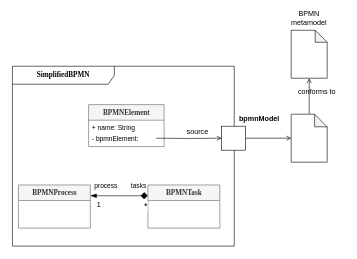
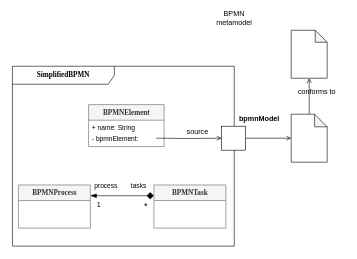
  <mxCell id="0" />
  <mxCell id="1" parent="0" />
  <mxCell id="2" value="&lt;b&gt;&lt;font style=&quot;font-size: 12px&quot;&gt;SimplifiedBPMN&lt;/font&gt;&lt;/b&gt;" style="shape=umlFrame;whiteSpace=wrap;html=1;rounded=0;shadow=0;comic=0;labelBackgroundColor=none;strokeWidth=1;fontFamily=Verdana;fontSize=10;align=center;width=170;height=30;" parent="1" vertex="1"><mxGeometry x="20" y="110" width="370" height="300" as="geometry" /></mxCell>
  <mxCell id="3" value="&lt;font style=&quot;font-size: 12px&quot;&gt;&lt;b&gt;BPMNElement&lt;/b&gt;&lt;/font&gt;" style="swimlane;html=1;fontStyle=0;childLayout=stackLayout;horizontal=1;startSize=26;fillColor=#f5f5f5;horizontalStack=0;resizeParent=1;resizeLast=0;collapsible=1;marginBottom=0;swimlaneFillColor=#ffffff;rounded=0;shadow=0;comic=0;labelBackgroundColor=none;strokeWidth=1;fontFamily=Verdana;fontSize=10;align=center;strokeColor=#666666;fontColor=#333333;" parent="1" vertex="1"><mxGeometry x="147" y="174" width="126" height="70" as="geometry" /></mxCell>
  <mxCell id="4" value="+ name: String" style="text;html=1;strokeColor=none;fillColor=none;align=left;verticalAlign=top;spacingLeft=4;spacingRight=4;whiteSpace=wrap;overflow=hidden;rotatable=0;points=[[0,0.5],[1,0.5]];portConstraint=eastwest;fontSize=11;" parent="3" vertex="1"><mxGeometry y="26" width="126" height="18" as="geometry" /></mxCell>
  <mxCell id="5" value="- bpmnElement:" style="text;html=1;strokeColor=none;fillColor=none;align=left;verticalAlign=top;spacingLeft=4;spacingRight=4;whiteSpace=wrap;overflow=hidden;rotatable=0;points=[[0,0.5],[1,0.5]];portConstraint=eastwest;fontSize=11;" parent="3" vertex="1"><mxGeometry y="44" width="126" height="18" as="geometry" /></mxCell>
  <mxCell id="6" value="&lt;font style=&quot;font-size: 12px&quot;&gt;&lt;b&gt;BPMNProcess&lt;/b&gt;&lt;/font&gt;" style="swimlane;html=1;fontStyle=0;childLayout=stackLayout;horizontal=1;startSize=26;fillColor=#f5f5f5;horizontalStack=0;resizeParent=1;resizeLast=0;collapsible=1;marginBottom=0;swimlaneFillColor=#ffffff;rounded=0;shadow=0;comic=0;labelBackgroundColor=none;strokeWidth=1;fontFamily=Verdana;fontSize=10;align=center;strokeColor=#666666;fontColor=#333333;" parent="1" vertex="1"><mxGeometry x="30" y="308" width="120" height="72" as="geometry" /></mxCell>
  <mxCell id="7" style="edgeStyle=none;rounded=0;orthogonalLoop=1;jettySize=auto;html=1;exitX=0;exitY=0.25;exitDx=0;exitDy=0;entryX=1;entryY=0.25;entryDx=0;entryDy=0;endArrow=blockThin;endFill=1;endSize=8;startArrow=diamond;startFill=1;startSize=10;" parent="1" source="8" target="6" edge="1"><mxGeometry relative="1" as="geometry" /></mxCell>
- <mxCell id="8" value="&lt;font style=&quot;font-size: 12px&quot;&gt;&lt;b&gt;BPMNTask&lt;/b&gt;&lt;/font&gt;" style="swimlane;html=1;fontStyle=0;childLayout=stackLayout;horizontal=1;startSize=26;fillColor=#f5f5f5;horizontalStack=0;resizeParent=1;resizeLast=0;collapsible=1;marginBottom=0;swimlaneFillColor=#ffffff;rounded=0;shadow=0;comic=0;labelBackgroundColor=none;strokeWidth=1;fontFamily=Verdana;fontSize=10;align=center;strokeColor=#666666;fontColor=#333333;" parent="1" vertex="1"><mxGeometry x="246" y="308" width="120" height="72" as="geometry" /></mxCell>
+ <mxCell id="8" value="&lt;font style=&quot;font-size: 12px&quot;&gt;&lt;b&gt;BPMNTask&lt;/b&gt;&lt;/font&gt;" style="swimlane;html=1;fontStyle=0;childLayout=stackLayout;horizontal=1;startSize=26;fillColor=#f5f5f5;horizontalStack=0;resizeParent=1;resizeLast=0;collapsible=1;marginBottom=0;swimlaneFillColor=#ffffff;rounded=0;shadow=0;comic=0;labelBackgroundColor=none;strokeWidth=1;fontFamily=Verdana;fontSize=10;align=center;strokeColor=#666666;fontColor=#333333;" parent="1" vertex="1"><mxGeometry x="256" y="308" width="120" height="72" as="geometry" /></mxCell>
  <mxCell id="9" value="tasks" style="edgeLabel;resizable=0;html=1;align=left;verticalAlign=bottom;" parent="1" connectable="0" vertex="1"><mxGeometry x="216" y="318" as="geometry" /></mxCell>
  <mxCell id="10" value="process" style="edgeLabel;resizable=0;html=1;align=left;verticalAlign=bottom;" connectable="0" vertex="1" parent="1"><mxGeometry x="155" y="318" as="geometry" /></mxCell>
  <mxCell id="11" value="&lt;font style=&quot;font-size: 12px&quot;&gt;1&lt;/font&gt;" style="edgeLabel;resizable=0;html=1;align=left;verticalAlign=bottom;" connectable="0" vertex="1" parent="1"><mxGeometry x="161" y="349" as="geometry"><mxPoint x="-2" as="offset" /></mxGeometry></mxCell>
  <mxCell id="12" value="&lt;font style=&quot;font-size: 15px&quot;&gt;*&lt;/font&gt;" style="edgeLabel;resizable=0;html=1;align=left;verticalAlign=bottom;" connectable="0" vertex="1" parent="1"><mxGeometry x="146" y="371" as="geometry"><mxPoint x="92" y="-17" as="offset" /></mxGeometry></mxCell>
  <mxCell id="13" value="" style="whiteSpace=wrap;html=1;aspect=fixed;" vertex="1" parent="1"><mxGeometry x="369" y="210" width="40" height="40" as="geometry" /></mxCell>
  <mxCell id="14" style="edgeStyle=orthogonalEdgeStyle;rounded=0;orthogonalLoop=1;jettySize=auto;html=1;exitX=0;exitY=0;exitDx=30;exitDy=0;exitPerimeter=0;entryX=0.5;entryY=1;entryDx=0;entryDy=0;entryPerimeter=0;startArrow=none;startFill=0;startSize=10;endArrow=open;endFill=0;" edge="1" parent="1" source="15" target="16"><mxGeometry relative="1" as="geometry" /></mxCell>
  <mxCell id="15" value="" style="shape=note;whiteSpace=wrap;html=1;backgroundOutline=1;darkOpacity=0.05;size=21;" vertex="1" parent="1"><mxGeometry x="485" y="190" width="60" height="80" as="geometry" /></mxCell>
  <mxCell id="16" value="" style="shape=note;whiteSpace=wrap;html=1;backgroundOutline=1;darkOpacity=0.05;size=20;" vertex="1" parent="1"><mxGeometry x="485" y="50" width="60" height="80" as="geometry" /></mxCell>
- <mxCell id="17" value="BPMN metamodel" style="text;html=1;strokeColor=none;fillColor=none;align=center;verticalAlign=middle;whiteSpace=wrap;rounded=0;" vertex="1" parent="1"><mxGeometry x="470" y="20" width="90" height="20" as="geometry" /></mxCell>
+ <mxCell id="17" value="BPMN metamodel" style="text;html=1;strokeColor=none;fillColor=none;align=center;verticalAlign=middle;whiteSpace=wrap;rounded=0;" vertex="1" parent="1"><mxGeometry x="345" y="20" width="90" height="20" as="geometry" /></mxCell>
  <mxCell id="18" value="conforms to" style="text;html=1;strokeColor=none;fillColor=none;align=center;verticalAlign=middle;whiteSpace=wrap;rounded=0;" vertex="1" parent="1"><mxGeometry x="483" y="142" width="90" height="20" as="geometry" /></mxCell>
  <mxCell id="19" value="bpmnModel" style="text;html=1;strokeColor=none;fillColor=none;align=center;verticalAlign=middle;whiteSpace=wrap;rounded=0;fontStyle=1" vertex="1" parent="1"><mxGeometry x="387" y="188" width="90" height="20" as="geometry" /></mxCell>
  <mxCell id="20" style="edgeStyle=orthogonalEdgeStyle;rounded=0;orthogonalLoop=1;jettySize=auto;html=1;exitX=1;exitY=0.5;exitDx=0;exitDy=0;entryX=0;entryY=0.5;entryDx=0;entryDy=0;entryPerimeter=0;startArrow=none;startFill=0;startSize=10;endArrow=open;endFill=0;" edge="1" parent="1" source="13" target="15"><mxGeometry relative="1" as="geometry"><mxPoint x="559" y="200" as="sourcePoint" /><mxPoint x="559" y="140" as="targetPoint" /></mxGeometry></mxCell>
  <mxCell id="21" style="edgeStyle=orthogonalEdgeStyle;rounded=0;orthogonalLoop=1;jettySize=auto;html=1;entryX=0;entryY=0.5;entryDx=0;entryDy=0;startArrow=none;startFill=0;startSize=10;endArrow=open;endFill=0;" edge="1" parent="1" target="13"><mxGeometry relative="1" as="geometry"><mxPoint x="260" y="230" as="sourcePoint" /><mxPoint x="570" y="240" as="targetPoint" /><Array as="points" /></mxGeometry></mxCell>
  <mxCell id="22" value="source" style="text;html=1;strokeColor=none;fillColor=none;align=center;verticalAlign=middle;whiteSpace=wrap;rounded=0;" vertex="1" parent="1"><mxGeometry x="289" y="210" width="80" height="20" as="geometry" /></mxCell>
